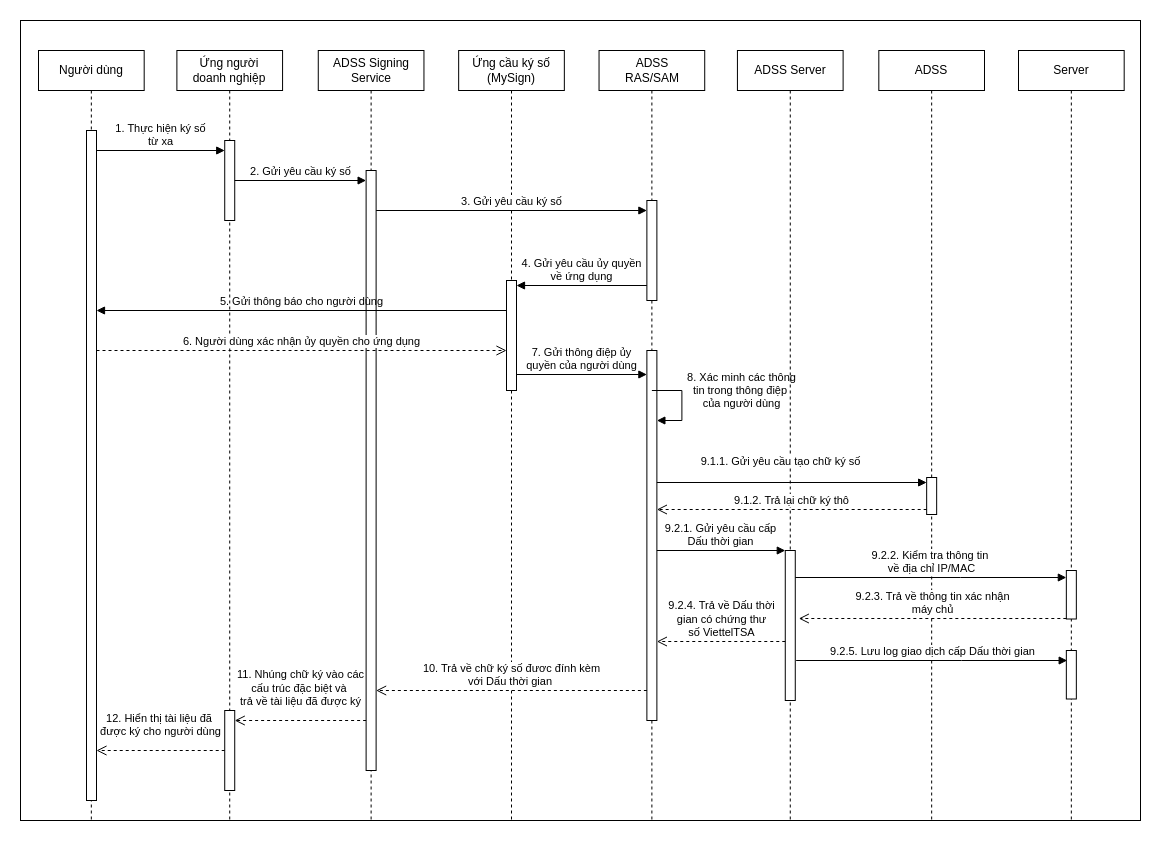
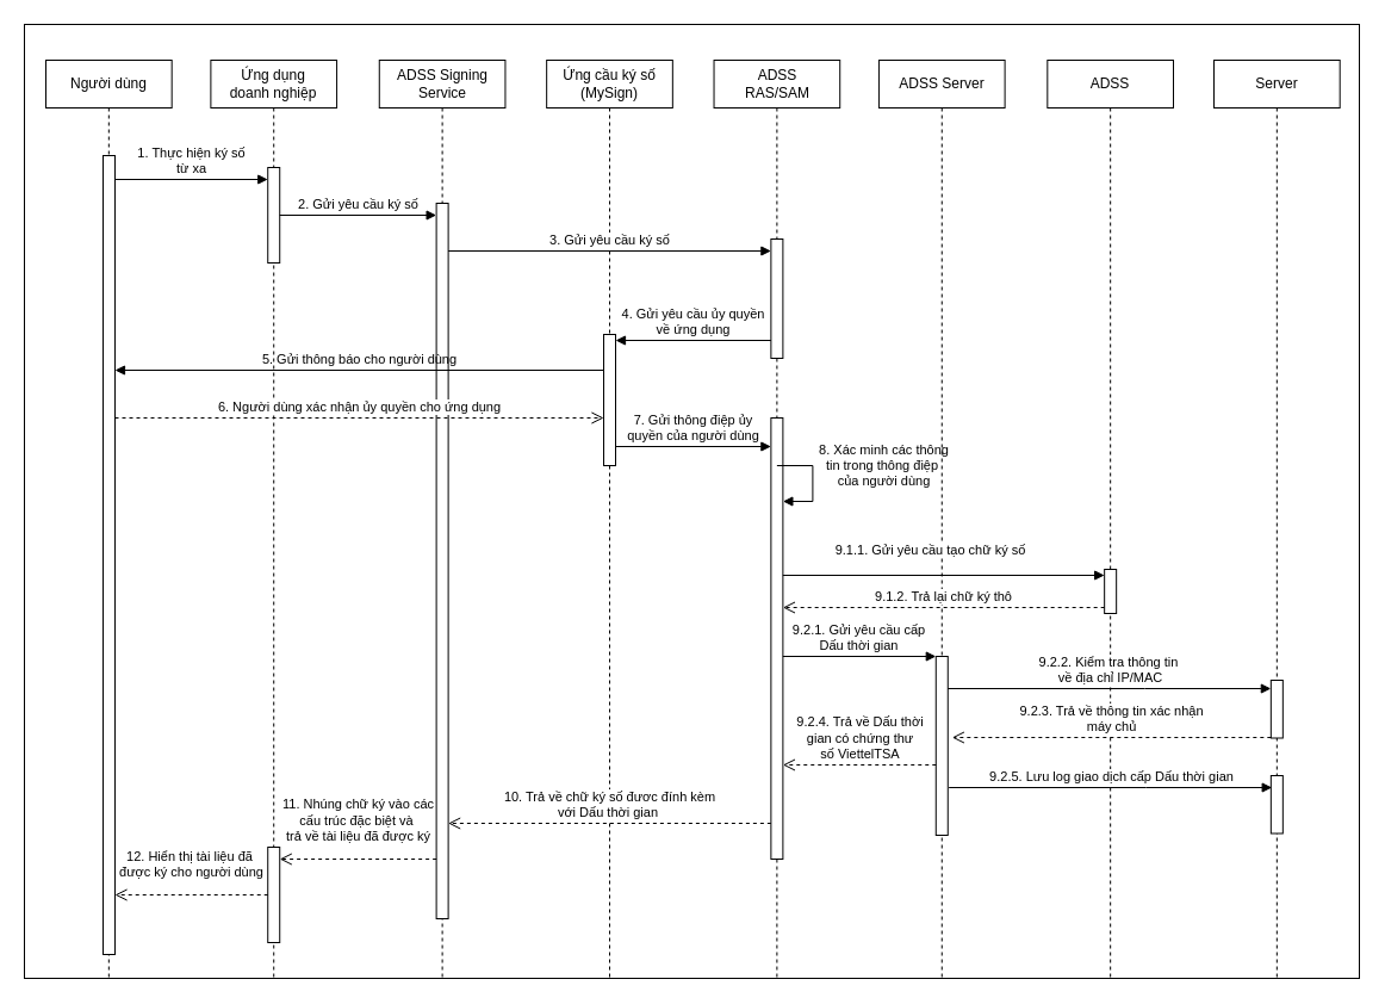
  <mxCell id="0" />
  <mxCell id="1" parent="0" />
  <mxCell id="2" value="" style="rounded=0;whiteSpace=wrap;html=1;" vertex="1" parent="1"><mxGeometry x="20" y="20" width="1120" height="800" as="geometry" /></mxCell>
  <mxCell id="3" value="Người dùng" style="shape=umlLifeline;perimeter=lifelinePerimeter;whiteSpace=wrap;html=1;container=1;dropTarget=0;collapsible=0;recursiveResize=0;outlineConnect=0;portConstraint=eastwest;newEdgeStyle={&quot;edgeStyle&quot;:&quot;elbowEdgeStyle&quot;,&quot;elbow&quot;:&quot;vertical&quot;,&quot;curved&quot;:0,&quot;rounded&quot;:0};" vertex="1" parent="1"><mxGeometry x="38" y="50" width="105.68" height="770" as="geometry" /></mxCell>
  <mxCell id="4" value="" style="html=1;points=[[0,0,0,0,5],[0,1,0,0,-5],[1,0,0,0,5],[1,1,0,0,-5]];perimeter=orthogonalPerimeter;outlineConnect=0;targetShapes=umlLifeline;portConstraint=eastwest;newEdgeStyle={&quot;curved&quot;:0,&quot;rounded&quot;:0};" vertex="1" parent="3"><mxGeometry x="48" y="80" width="10" height="670" as="geometry" /></mxCell>
- <mxCell id="5" value="Ứng người &lt;br&gt;doanh nghiệp" style="shape=umlLifeline;perimeter=lifelinePerimeter;whiteSpace=wrap;html=1;container=1;dropTarget=0;collapsible=0;recursiveResize=0;outlineConnect=0;portConstraint=eastwest;newEdgeStyle={&quot;edgeStyle&quot;:&quot;elbowEdgeStyle&quot;,&quot;elbow&quot;:&quot;vertical&quot;,&quot;curved&quot;:0,&quot;rounded&quot;:0};" vertex="1" parent="1"><mxGeometry x="176.386" y="50" width="105.68" height="770" as="geometry" /></mxCell>
+ <mxCell id="5" value="Ứng dụng &lt;br&gt;doanh nghiệp" style="shape=umlLifeline;perimeter=lifelinePerimeter;whiteSpace=wrap;html=1;container=1;dropTarget=0;collapsible=0;recursiveResize=0;outlineConnect=0;portConstraint=eastwest;newEdgeStyle={&quot;edgeStyle&quot;:&quot;elbowEdgeStyle&quot;,&quot;elbow&quot;:&quot;vertical&quot;,&quot;curved&quot;:0,&quot;rounded&quot;:0};" vertex="1" parent="1"><mxGeometry x="176.386" y="50" width="105.68" height="770" as="geometry" /></mxCell>
  <mxCell id="6" value="" style="html=1;points=[[0,0,0,0,5],[0,1,0,0,-5],[1,0,0,0,5],[1,1,0,0,-5]];perimeter=orthogonalPerimeter;outlineConnect=0;targetShapes=umlLifeline;portConstraint=eastwest;newEdgeStyle={&quot;curved&quot;:0,&quot;rounded&quot;:0};" vertex="1" parent="5"><mxGeometry x="47.844" y="90" width="10" height="80" as="geometry" /></mxCell>
  <mxCell id="7" value="" style="html=1;points=[[0,0,0,0,5],[0,1,0,0,-5],[1,0,0,0,5],[1,1,0,0,-5]];perimeter=orthogonalPerimeter;outlineConnect=0;targetShapes=umlLifeline;portConstraint=eastwest;newEdgeStyle={&quot;curved&quot;:0,&quot;rounded&quot;:0};" vertex="1" parent="5"><mxGeometry x="47.844" y="660" width="10" height="80" as="geometry" /></mxCell>
  <mxCell id="8" value="ADSS Signing&lt;br&gt;Service" style="shape=umlLifeline;perimeter=lifelinePerimeter;whiteSpace=wrap;html=1;container=1;dropTarget=0;collapsible=0;recursiveResize=0;outlineConnect=0;portConstraint=eastwest;newEdgeStyle={&quot;edgeStyle&quot;:&quot;elbowEdgeStyle&quot;,&quot;elbow&quot;:&quot;vertical&quot;,&quot;curved&quot;:0,&quot;rounded&quot;:0};" vertex="1" parent="1"><mxGeometry x="317.77" y="50" width="105.68" height="770" as="geometry" /></mxCell>
  <mxCell id="9" value="" style="html=1;points=[[0,0,0,0,5],[0,1,0,0,-5],[1,0,0,0,5],[1,1,0,0,-5]];perimeter=orthogonalPerimeter;outlineConnect=0;targetShapes=umlLifeline;portConstraint=eastwest;newEdgeStyle={&quot;curved&quot;:0,&quot;rounded&quot;:0};" vertex="1" parent="8"><mxGeometry x="47.84" y="120" width="10" height="600" as="geometry" /></mxCell>
  <mxCell id="10" value="Ứng cầu ký số&lt;br&gt;(MySign)" style="shape=umlLifeline;perimeter=lifelinePerimeter;whiteSpace=wrap;html=1;container=1;dropTarget=0;collapsible=0;recursiveResize=0;outlineConnect=0;portConstraint=eastwest;newEdgeStyle={&quot;edgeStyle&quot;:&quot;elbowEdgeStyle&quot;,&quot;elbow&quot;:&quot;vertical&quot;,&quot;curved&quot;:0,&quot;rounded&quot;:0};" vertex="1" parent="1"><mxGeometry x="458.159" y="50" width="105.68" height="770" as="geometry" /></mxCell>
  <mxCell id="11" value="" style="html=1;points=[[0,0,0,0,5],[0,1,0,0,-5],[1,0,0,0,5],[1,1,0,0,-5]];perimeter=orthogonalPerimeter;outlineConnect=0;targetShapes=umlLifeline;portConstraint=eastwest;newEdgeStyle={&quot;curved&quot;:0,&quot;rounded&quot;:0};" vertex="1" parent="10"><mxGeometry x="47.84" y="230" width="10" height="110" as="geometry" /></mxCell>
  <mxCell id="12" value="ADSS&lt;br&gt;RAS/SAM" style="shape=umlLifeline;perimeter=lifelinePerimeter;whiteSpace=wrap;html=1;container=1;dropTarget=0;collapsible=0;recursiveResize=0;outlineConnect=0;portConstraint=eastwest;newEdgeStyle={&quot;edgeStyle&quot;:&quot;elbowEdgeStyle&quot;,&quot;elbow&quot;:&quot;vertical&quot;,&quot;curved&quot;:0,&quot;rounded&quot;:0};" vertex="1" parent="1"><mxGeometry x="598.545" y="50" width="105.68" height="770" as="geometry" /></mxCell>
  <mxCell id="13" value="" style="html=1;points=[[0,0,0,0,5],[0,1,0,0,-5],[1,0,0,0,5],[1,1,0,0,-5]];perimeter=orthogonalPerimeter;outlineConnect=0;targetShapes=umlLifeline;portConstraint=eastwest;newEdgeStyle={&quot;curved&quot;:0,&quot;rounded&quot;:0};" vertex="1" parent="12"><mxGeometry x="47.84" y="150" width="10" height="100" as="geometry" /></mxCell>
  <mxCell id="14" value="" style="html=1;points=[[0,0,0,0,5],[0,1,0,0,-5],[1,0,0,0,5],[1,1,0,0,-5]];perimeter=orthogonalPerimeter;outlineConnect=0;targetShapes=umlLifeline;portConstraint=eastwest;newEdgeStyle={&quot;curved&quot;:0,&quot;rounded&quot;:0};" vertex="1" parent="12"><mxGeometry x="47.84" y="300" width="10" height="370" as="geometry" /></mxCell>
  <mxCell id="15" value="8. Xác minh các thông&lt;br&gt;tin trong thông điệp&amp;nbsp;&lt;br&gt;&lt;div style=&quot;&quot;&gt;của người dùng&lt;/div&gt;" style="html=1;align=center;spacingLeft=2;endArrow=block;rounded=0;edgeStyle=orthogonalEdgeStyle;curved=0;rounded=0;labelBackgroundColor=default;" edge="1" parent="12"><mxGeometry x="-0.294" y="59" relative="1" as="geometry"><mxPoint x="52.845" y="340" as="sourcePoint" /><Array as="points"><mxPoint x="82.845" y="370" /></Array><mxPoint x="57.845" y="370.0" as="targetPoint" /><mxPoint as="offset" /></mxGeometry></mxCell>
  <mxCell id="16" value="ADSS Server" style="shape=umlLifeline;perimeter=lifelinePerimeter;whiteSpace=wrap;html=1;container=1;dropTarget=0;collapsible=0;recursiveResize=0;outlineConnect=0;portConstraint=eastwest;newEdgeStyle={&quot;edgeStyle&quot;:&quot;elbowEdgeStyle&quot;,&quot;elbow&quot;:&quot;vertical&quot;,&quot;curved&quot;:0,&quot;rounded&quot;:0};" vertex="1" parent="1"><mxGeometry x="736.932" y="50" width="105.68" height="770" as="geometry" /></mxCell>
  <mxCell id="17" value="" style="html=1;points=[[0,0,0,0,5],[0,1,0,0,-5],[1,0,0,0,5],[1,1,0,0,-5]];perimeter=orthogonalPerimeter;outlineConnect=0;targetShapes=umlLifeline;portConstraint=eastwest;newEdgeStyle={&quot;curved&quot;:0,&quot;rounded&quot;:0};" vertex="1" parent="16"><mxGeometry x="47.84" y="500" width="10" height="150" as="geometry" /></mxCell>
  <mxCell id="18" value="ADSS" style="shape=umlLifeline;perimeter=lifelinePerimeter;whiteSpace=wrap;html=1;container=1;dropTarget=0;collapsible=0;recursiveResize=0;outlineConnect=0;portConstraint=eastwest;newEdgeStyle={&quot;edgeStyle&quot;:&quot;elbowEdgeStyle&quot;,&quot;elbow&quot;:&quot;vertical&quot;,&quot;curved&quot;:0,&quot;rounded&quot;:0};" vertex="1" parent="1"><mxGeometry x="878.318" y="50" width="105.68" height="770" as="geometry" /></mxCell>
  <mxCell id="19" value="" style="html=1;points=[[0,0,0,0,5],[0,1,0,0,-5],[1,0,0,0,5],[1,1,0,0,-5]];perimeter=orthogonalPerimeter;outlineConnect=0;targetShapes=umlLifeline;portConstraint=eastwest;newEdgeStyle={&quot;curved&quot;:0,&quot;rounded&quot;:0};" vertex="1" parent="18"><mxGeometry x="47.84" y="427" width="10" height="37" as="geometry" /></mxCell>
  <mxCell id="20" value="Server" style="shape=umlLifeline;perimeter=lifelinePerimeter;whiteSpace=wrap;html=1;container=1;dropTarget=0;collapsible=0;recursiveResize=0;outlineConnect=0;portConstraint=eastwest;newEdgeStyle={&quot;edgeStyle&quot;:&quot;elbowEdgeStyle&quot;,&quot;elbow&quot;:&quot;vertical&quot;,&quot;curved&quot;:0,&quot;rounded&quot;:0};" vertex="1" parent="1"><mxGeometry x="1017.998" y="50" width="105.68" height="770" as="geometry" /></mxCell>
  <mxCell id="21" value="" style="html=1;points=[[0,0,0,0,5],[0,1,0,0,-5],[1,0,0,0,5],[1,1,0,0,-5]];perimeter=orthogonalPerimeter;outlineConnect=0;targetShapes=umlLifeline;portConstraint=eastwest;newEdgeStyle={&quot;curved&quot;:0,&quot;rounded&quot;:0};" vertex="1" parent="20"><mxGeometry x="47.84" y="520" width="10" height="48.5" as="geometry" /></mxCell>
  <mxCell id="22" value="" style="html=1;points=[[0,0,0,0,5],[0,1,0,0,-5],[1,0,0,0,5],[1,1,0,0,-5]];perimeter=orthogonalPerimeter;outlineConnect=0;targetShapes=umlLifeline;portConstraint=eastwest;newEdgeStyle={&quot;curved&quot;:0,&quot;rounded&quot;:0};" vertex="1" parent="20"><mxGeometry x="47.84" y="600" width="10" height="48.5" as="geometry" /></mxCell>
  <mxCell id="23" value="1. Thực hiện ký số &lt;br&gt;từ xa" style="html=1;verticalAlign=bottom;endArrow=block;curved=0;rounded=0;" edge="1" parent="1" target="6"><mxGeometry width="80" relative="1" as="geometry"><mxPoint x="96.39" y="150" as="sourcePoint" /><mxPoint x="220" y="150" as="targetPoint" /></mxGeometry></mxCell>
  <mxCell id="24" value="2. Gửi yêu cầu ký số" style="html=1;verticalAlign=bottom;endArrow=block;curved=0;rounded=0;" edge="1" parent="1" source="6" target="9"><mxGeometry width="80" relative="1" as="geometry"><mxPoint x="240" y="180" as="sourcePoint" /><mxPoint x="367.61" y="180" as="targetPoint" /></mxGeometry></mxCell>
  <mxCell id="25" value="3. Gửi yêu cầu ký số" style="html=1;verticalAlign=bottom;endArrow=block;curved=0;rounded=0;" edge="1" parent="1"><mxGeometry width="80" relative="1" as="geometry"><mxPoint x="375.613" y="210" as="sourcePoint" /><mxPoint x="646.385" y="210" as="targetPoint" /></mxGeometry></mxCell>
  <mxCell id="26" value="4. Gửi yêu cầu ủy quyền&lt;br&gt;về ứng dụng" style="html=1;verticalAlign=bottom;endArrow=block;curved=0;rounded=0;labelBackgroundColor=none;" edge="1" parent="1"><mxGeometry width="80" relative="1" as="geometry"><mxPoint x="646.385" y="285" as="sourcePoint" /><mxPoint x="516" y="285" as="targetPoint" /></mxGeometry></mxCell>
  <mxCell id="27" value="5. Gửi thông báo cho người dùng" style="html=1;verticalAlign=bottom;endArrow=block;curved=0;rounded=0;labelBackgroundColor=none;" edge="1" parent="1" target="4"><mxGeometry width="80" relative="1" as="geometry"><mxPoint x="505.999" y="310" as="sourcePoint" /><mxPoint x="234.23" y="310" as="targetPoint" /></mxGeometry></mxCell>
  <mxCell id="28" value="6. Người dùng xác nhận ủy quyền cho ứng dụng" style="html=1;verticalAlign=bottom;endArrow=open;dashed=1;endSize=8;curved=0;rounded=0;" edge="1" parent="1"><mxGeometry relative="1" as="geometry"><mxPoint x="96" y="350" as="sourcePoint" /><mxPoint x="505.999" y="350" as="targetPoint" /></mxGeometry></mxCell>
  <mxCell id="29" value="7. Gửi thông điệp ủy &lt;br&gt;quyền của người dùng" style="html=1;verticalAlign=bottom;endArrow=block;curved=0;rounded=0;labelBackgroundColor=none;" edge="1" parent="1"><mxGeometry width="80" relative="1" as="geometry"><mxPoint x="515.999" y="374" as="sourcePoint" /><mxPoint x="646.385" y="374" as="targetPoint" /></mxGeometry></mxCell>
  <mxCell id="30" value="9.2.1. Gửi yêu cầu cấp&lt;br&gt;Dấu thời gian" style="html=1;verticalAlign=bottom;endArrow=block;curved=0;rounded=0;labelBackgroundColor=none;" edge="1" parent="1"><mxGeometry width="80" relative="1" as="geometry"><mxPoint x="656.385" y="550" as="sourcePoint" /><mxPoint x="784.775" y="550" as="targetPoint" /></mxGeometry></mxCell>
  <mxCell id="31" value="9.1.1. Gửi yêu cầu tạo chữ ký số" style="html=1;verticalAlign=bottom;endArrow=block;curved=0;rounded=0;labelBackgroundColor=default;entryX=0;entryY=0;entryDx=0;entryDy=5;entryPerimeter=0;" edge="1" parent="1"><mxGeometry x="-0.084" y="12" width="80" relative="1" as="geometry"><mxPoint x="656.385" y="482" as="sourcePoint" /><mxPoint x="926.158" y="482" as="targetPoint" /><mxPoint as="offset" /></mxGeometry></mxCell>
  <mxCell id="32" value="9.1.2. Trả lại chữ ký thô" style="html=1;verticalAlign=bottom;endArrow=open;dashed=1;endSize=8;curved=0;rounded=0;exitX=0;exitY=1;exitDx=0;exitDy=-5;exitPerimeter=0;" edge="1" parent="1" source="19" target="14"><mxGeometry relative="1" as="geometry"><mxPoint x="860" y="510" as="sourcePoint" /><mxPoint x="780" y="510" as="targetPoint" /></mxGeometry></mxCell>
  <mxCell id="33" value="9.2.2. Kiểm tra thông tin&amp;nbsp;&lt;br&gt;về địa chỉ IP/MAC" style="html=1;verticalAlign=bottom;endArrow=block;curved=0;rounded=0;labelBackgroundColor=default;" edge="1" parent="1"><mxGeometry width="80" relative="1" as="geometry"><mxPoint x="794.775" y="577" as="sourcePoint" /><mxPoint x="1065.838" y="577" as="targetPoint" /><Array as="points"><mxPoint x="960" y="577" /></Array></mxGeometry></mxCell>
  <mxCell id="34" value="9.2.3. Trả về thông tin xác nhận&lt;br&gt;máy chủ" style="html=1;verticalAlign=bottom;endArrow=open;dashed=1;endSize=8;curved=0;rounded=0;" edge="1" parent="1"><mxGeometry relative="1" as="geometry"><mxPoint x="1065.838" y="618" as="sourcePoint" /><mxPoint x="798.32" y="618" as="targetPoint" /></mxGeometry></mxCell>
  <mxCell id="35" value="9.2.4. Trả về Dấu thời &lt;br&gt;gian có chứng thư &lt;br&gt;số ViettelTSA" style="html=1;verticalAlign=bottom;endArrow=open;dashed=1;endSize=8;curved=0;rounded=0;" edge="1" parent="1"><mxGeometry relative="1" as="geometry"><mxPoint x="784.775" y="641" as="sourcePoint" /><mxPoint x="656.385" y="641" as="targetPoint" /></mxGeometry></mxCell>
  <mxCell id="36" value="10. Trả về chữ ký số đươc đính kèm&lt;br&gt;với Dấu thời gian&amp;nbsp;" style="html=1;verticalAlign=bottom;endArrow=open;dashed=1;endSize=8;curved=0;rounded=0;" edge="1" parent="1"><mxGeometry relative="1" as="geometry"><mxPoint x="646.385" y="690" as="sourcePoint" /><mxPoint x="375.613" y="690" as="targetPoint" /></mxGeometry></mxCell>
  <mxCell id="37" value="11. Nhúng chữ ký vào các&lt;br&gt;cấu trúc đặc biệt và&amp;nbsp;&lt;br&gt;trả về tài liệu đã được ký" style="html=1;verticalAlign=bottom;endArrow=open;dashed=1;endSize=8;curved=0;rounded=0;labelBackgroundColor=none;" edge="1" parent="1"><mxGeometry x="-0.001" y="-10" relative="1" as="geometry"><mxPoint x="365.613" y="720" as="sourcePoint" /><mxPoint x="234.23" y="720" as="targetPoint" /><mxPoint as="offset" /></mxGeometry></mxCell>
  <mxCell id="38" value="12. Hiển thị tài liệu đã&amp;nbsp;&lt;br&gt;được ký cho người dùng" style="html=1;verticalAlign=bottom;endArrow=open;dashed=1;endSize=8;curved=0;rounded=0;labelBackgroundColor=none;" edge="1" parent="1" source="7" target="4"><mxGeometry x="0.002" y="-10" relative="1" as="geometry"><mxPoint x="231.383" y="750" as="sourcePoint" /><mxPoint x="100" y="750" as="targetPoint" /><mxPoint as="offset" /></mxGeometry></mxCell>
  <mxCell id="39" value="9.2.5. Lưu log giao dịch cấp Dấu thời gian" style="html=1;verticalAlign=bottom;endArrow=block;curved=0;rounded=0;labelBackgroundColor=default;" edge="1" parent="1"><mxGeometry width="80" relative="1" as="geometry"><mxPoint x="795.625" y="660" as="sourcePoint" /><mxPoint x="1066.688" y="660" as="targetPoint" /><Array as="points"><mxPoint x="960.85" y="660" /></Array></mxGeometry></mxCell>
